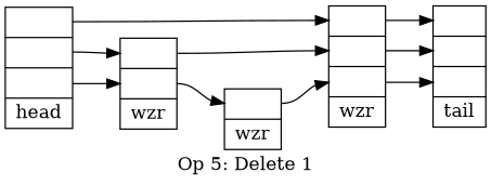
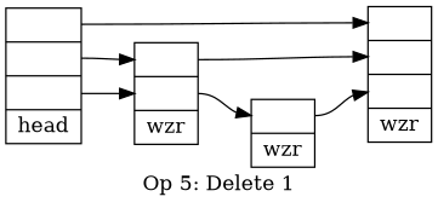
  digraph {
    label="Op 5: Delete 1"
    rankdir=LR
    node [shape=record]
    edge [headport=0 tailport=0]
    n1 [height=.1 label="<2>|<1>|<0>|head" width=.1]
    n2 [height=.1 label="<1>|<0>|wzr" width=.1]
    n3 [height=.1 label="<2>|<1>|<0>|wzr" width=.1]
-   n4 [height=.1 label="<2>|<1>|<0>|tail" width=.1]
    n5 [height=.1 label="<0>|wzr" width=.1]
    n1 -> n2 [headport=1 tailport=1]
    n1 -> n2
    n1 -> n3 [headport=2 tailport=2]
    n2 -> n3 [headport=1 tailport=1]
    n2 -> n5
-   n3 -> n4 [headport=2 tailport=2]
-   n3 -> n4 [headport=1 tailport=1]
-   n3 -> n4
    n5 -> n3
  }
